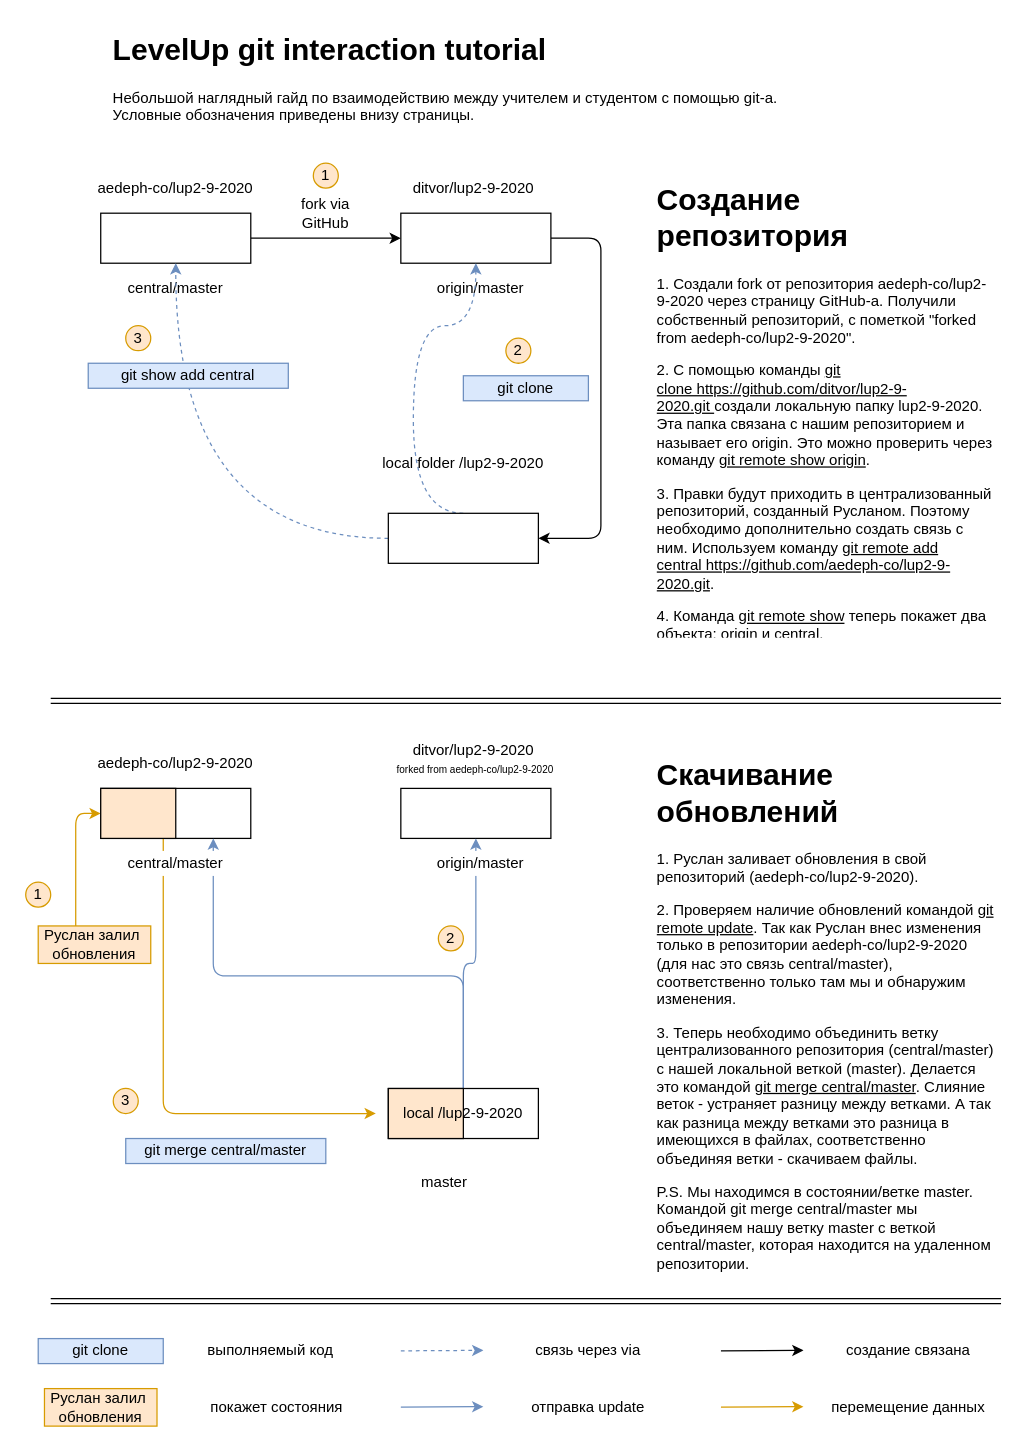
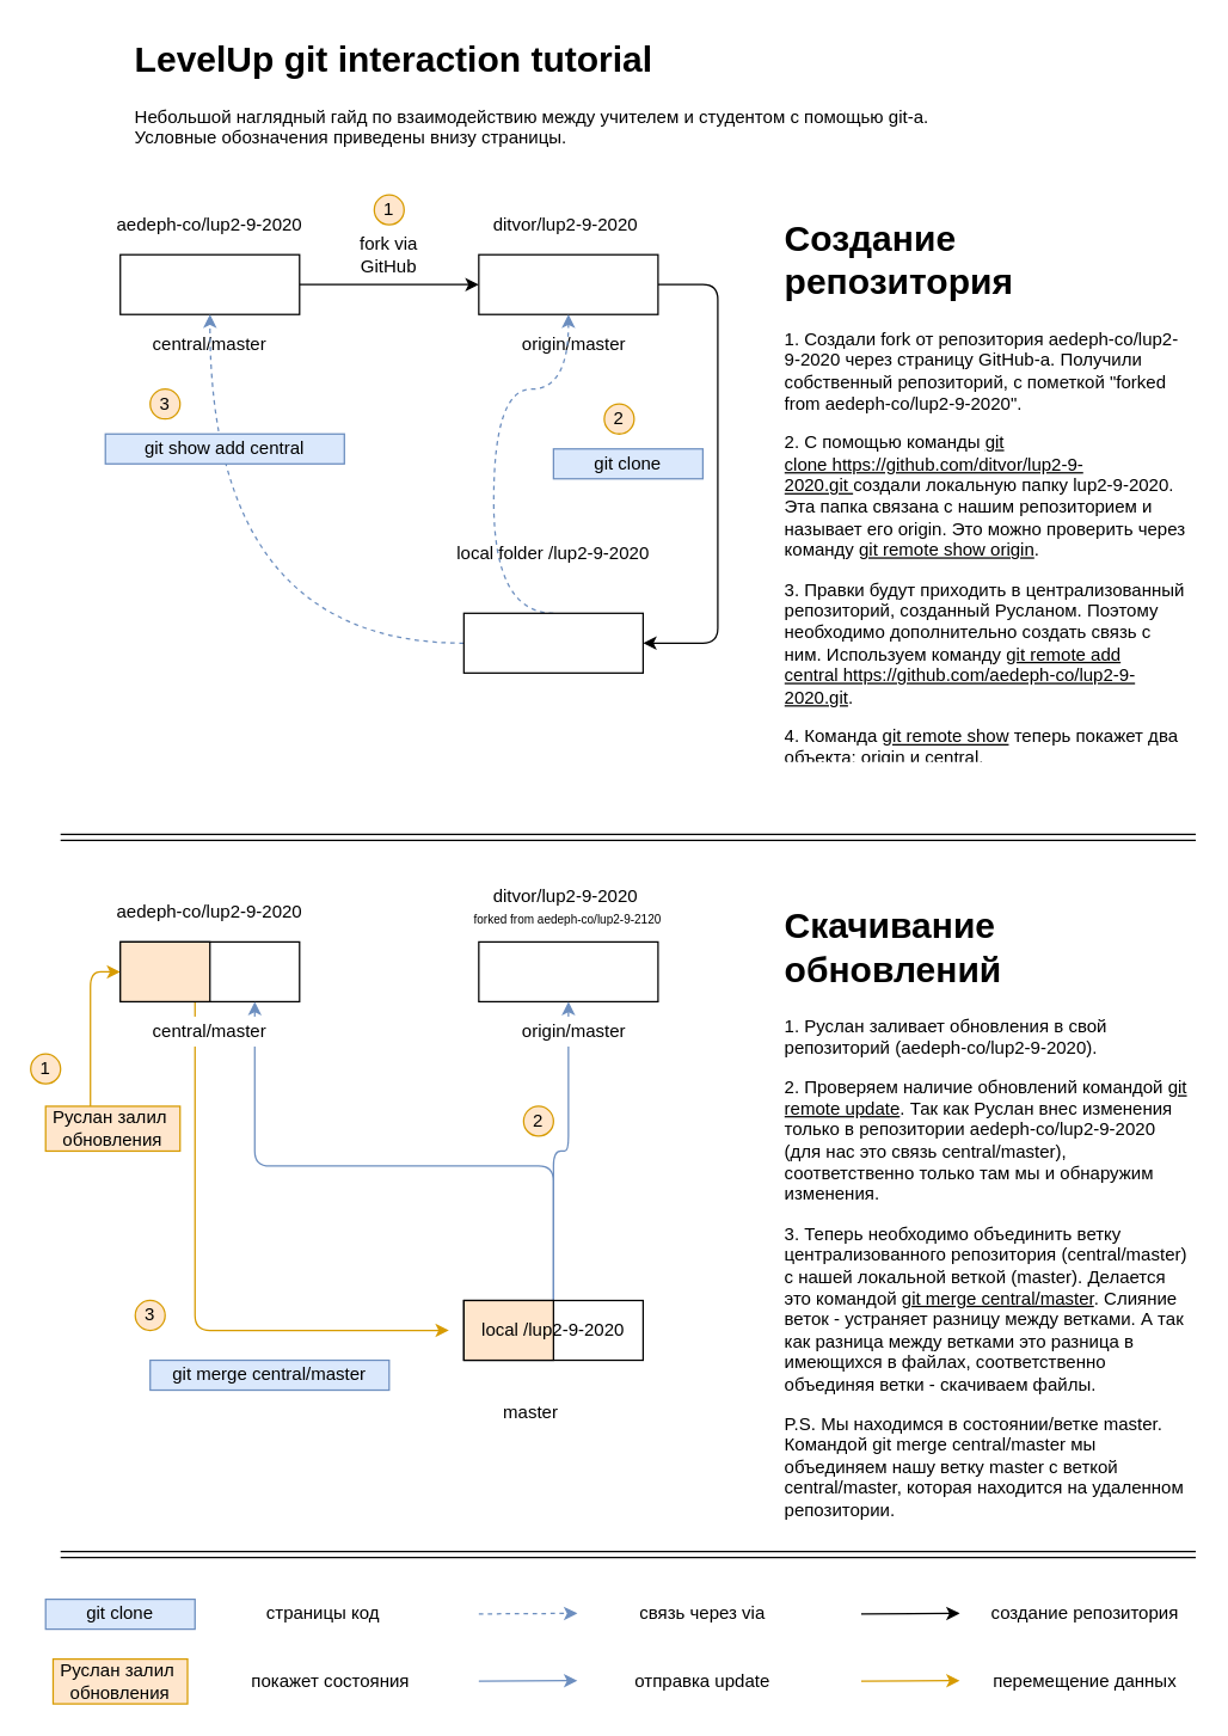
  <mxCell id="0" />
  <mxCell id="1" parent="0" />
  <mxCell id="2" style="edgeStyle=orthogonalEdgeStyle;rounded=0;orthogonalLoop=1;jettySize=auto;html=1;entryX=0;entryY=0.5;entryDx=0;entryDy=0;" parent="1" source="3" target="6" edge="1"><mxGeometry relative="1" as="geometry" /></mxCell>
  <mxCell id="3" value="" style="rounded=0;whiteSpace=wrap;html=1;" parent="1" vertex="1"><mxGeometry x="80" y="170" width="120" height="40" as="geometry" /></mxCell>
  <mxCell id="4" value="aedeph-co/lup2-9-2020" style="text;html=1;strokeColor=none;fillColor=none;align=center;verticalAlign=middle;whiteSpace=wrap;rounded=0;" parent="1" vertex="1"><mxGeometry x="70" y="140" width="140" height="20" as="geometry" /></mxCell>
  <mxCell id="5" style="edgeStyle=orthogonalEdgeStyle;rounded=1;orthogonalLoop=1;jettySize=auto;html=1;entryX=1;entryY=0.5;entryDx=0;entryDy=0;" parent="1" source="6" target="13" edge="1"><mxGeometry relative="1" as="geometry"><Array as="points"><mxPoint x="480" y="190" /><mxPoint x="480" y="430" /></Array></mxGeometry></mxCell>
  <mxCell id="6" value="" style="rounded=0;whiteSpace=wrap;html=1;" parent="1" vertex="1"><mxGeometry x="320" y="170" width="120" height="40" as="geometry" /></mxCell>
  <mxCell id="7" value="ditvor/lup2-9-2020&amp;nbsp;" style="text;html=1;strokeColor=none;fillColor=none;align=center;verticalAlign=middle;whiteSpace=wrap;rounded=0;" parent="1" vertex="1"><mxGeometry x="310" y="140" width="140" height="20" as="geometry" /></mxCell>
  <mxCell id="8" value="fork via GitHub" style="text;html=1;strokeColor=none;fillColor=none;align=center;verticalAlign=middle;whiteSpace=wrap;rounded=0;" parent="1" vertex="1"><mxGeometry x="230" y="160" width="60" height="20" as="geometry" /></mxCell>
  <mxCell id="9" value="origin/master" style="text;html=1;align=center;verticalAlign=middle;whiteSpace=wrap;rounded=0;fillColor=#ffffff;" parent="1" vertex="1"><mxGeometry x="344" y="220" width="80" height="20" as="geometry" /></mxCell>
  <mxCell id="10" value="central/master" style="text;html=1;strokeColor=none;align=center;verticalAlign=middle;whiteSpace=wrap;rounded=0;fillColor=#ffffff;" parent="1" vertex="1"><mxGeometry x="100" y="220" width="80" height="20" as="geometry" /></mxCell>
  <mxCell id="11" style="edgeStyle=orthogonalEdgeStyle;curved=1;orthogonalLoop=1;jettySize=auto;html=1;entryX=0.5;entryY=1;entryDx=0;entryDy=0;exitX=0.5;exitY=0;exitDx=0;exitDy=0;fillColor=#dae8fc;strokeColor=#6c8ebf;dashed=1;" parent="1" source="13" target="6" edge="1"><mxGeometry relative="1" as="geometry"><Array as="points"><mxPoint x="330" y="410" /><mxPoint x="330" y="260" /><mxPoint x="380" y="260" /></Array></mxGeometry></mxCell>
  <mxCell id="12" style="edgeStyle=orthogonalEdgeStyle;curved=1;orthogonalLoop=1;jettySize=auto;html=1;dashed=1;fillColor=#dae8fc;strokeColor=#6c8ebf;" parent="1" source="13" target="3" edge="1"><mxGeometry relative="1" as="geometry" /></mxCell>
  <mxCell id="13" value="" style="rounded=0;whiteSpace=wrap;html=1;" parent="1" vertex="1"><mxGeometry x="310" y="410" width="120" height="40" as="geometry" /></mxCell>
  <mxCell id="14" value="git clone" style="text;html=1;strokeColor=#6c8ebf;fillColor=#dae8fc;align=center;verticalAlign=middle;whiteSpace=wrap;rounded=0;" parent="1" vertex="1"><mxGeometry x="370" y="300" width="100" height="20" as="geometry" /></mxCell>
  <mxCell id="15" value="local folder /lup2-9-2020" style="text;html=1;strokeColor=none;fillColor=none;align=center;verticalAlign=middle;whiteSpace=wrap;rounded=0;" parent="1" vertex="1"><mxGeometry x="300" y="360" width="140" height="20" as="geometry" /></mxCell>
  <mxCell id="16" value="&lt;h1&gt;Создание репозитория&lt;/h1&gt;&lt;p&gt;1. Создали fork от репозитория aedeph-co/lup2-9-2020 через страницу GitHub-а. Получили собственный репозиторий, с пометкой &quot;forked from aedeph-co/lup2-9-2020&quot;.&lt;/p&gt;&lt;p&gt;2. С помощью команды &lt;u&gt;git clone&amp;nbsp;https://github.com/ditvor/lup2-9-2020.git&amp;nbsp;&lt;/u&gt;создали локальную папку lup2-9-2020. Эта папка связана с нашим репозиторием и называет его origin. Это можно проверить через команду &lt;u&gt;git remote show origin&lt;/u&gt;.&lt;/p&gt;&lt;p&gt;3. Правки будут приходить в централизованный репозиторий, созданный Русланом. Поэтому необходимо дополнительно создать связь с ним. Используем команду &lt;u&gt;git remote add central&amp;nbsp;https://github.com/aedeph-co/lup2-9-2020.git&lt;/u&gt;.&lt;/p&gt;&lt;p&gt;4. Команда&amp;nbsp;&lt;u&gt;git remote show&lt;/u&gt;&amp;nbsp;теперь покажет два объекта: origin и central.&lt;/p&gt;" style="text;html=1;strokeColor=none;fillColor=none;spacing=5;spacingTop=-20;whiteSpace=wrap;overflow=hidden;rounded=0;" parent="1" vertex="1"><mxGeometry x="520" y="140" width="280" height="370" as="geometry" /></mxCell>
  <mxCell id="17" value="" style="rounded=0;whiteSpace=wrap;html=1;" parent="1" vertex="1"><mxGeometry x="80" y="630" width="120" height="40" as="geometry" /></mxCell>
  <mxCell id="18" value="aedeph-co/lup2-9-2020" style="text;html=1;strokeColor=none;fillColor=none;align=center;verticalAlign=middle;whiteSpace=wrap;rounded=0;" parent="1" vertex="1"><mxGeometry x="70" y="600" width="140" height="20" as="geometry" /></mxCell>
  <mxCell id="19" value="" style="rounded=0;whiteSpace=wrap;html=1;" parent="1" vertex="1"><mxGeometry x="320" y="630" width="120" height="40" as="geometry" /></mxCell>
  <mxCell id="20" value="ditvor/lup2-9-2020&amp;nbsp;" style="text;html=1;strokeColor=none;fillColor=none;align=center;verticalAlign=middle;whiteSpace=wrap;rounded=0;" parent="1" vertex="1"><mxGeometry x="310" y="590" width="140" height="20" as="geometry" /></mxCell>
  <mxCell id="21" style="edgeStyle=orthogonalEdgeStyle;rounded=1;orthogonalLoop=1;jettySize=auto;html=1;entryX=0.5;entryY=1;entryDx=0;entryDy=0;fillColor=#dae8fc;strokeColor=#6c8ebf;" parent="1" source="23" target="19" edge="1"><mxGeometry relative="1" as="geometry" /></mxCell>
  <mxCell id="22" style="edgeStyle=orthogonalEdgeStyle;rounded=1;orthogonalLoop=1;jettySize=auto;html=1;entryX=0.75;entryY=1;entryDx=0;entryDy=0;fillColor=#dae8fc;strokeColor=#6c8ebf;" parent="1" source="23" target="17" edge="1"><mxGeometry relative="1" as="geometry"><Array as="points"><mxPoint x="370" y="780" /><mxPoint x="170" y="780" /></Array></mxGeometry></mxCell>
  <mxCell id="23" value="" style="rounded=0;whiteSpace=wrap;html=1;" parent="1" vertex="1"><mxGeometry x="310" y="870" width="120" height="40" as="geometry" /></mxCell>
  <mxCell id="24" value="" style="shape=link;html=1;" parent="1" edge="1"><mxGeometry width="100" relative="1" as="geometry"><mxPoint x="40" y="560" as="sourcePoint" /><mxPoint x="800" y="560" as="targetPoint" /></mxGeometry></mxCell>
  <mxCell id="25" value="&lt;h1&gt;Скачивание обновлений&lt;/h1&gt;&lt;p&gt;1. Руслан заливает обновления в свой репозиторий (aedeph-co/lup2-9-2020).&lt;/p&gt;&lt;p&gt;2. Проверяем наличие обновлений командой &lt;u&gt;git remote update&lt;/u&gt;. Так как Руслан внес изменения только в репозитории aedeph-co/lup2-9-2020 (для нас это связь central/master), соответственно только там мы и обнаружим изменения.&amp;nbsp;&lt;/p&gt;&lt;p&gt;3. Теперь необходимо объединить ветку централизованного репозитория (central/master) с нашей локальной веткой (master). Делается это командой &lt;u&gt;git merge central/master&lt;/u&gt;. Слияние веток - устраняет разницу между ветками. А так как разница между ветками это разница в имеющихся в файлах, соответственно объединяя ветки - скачиваем файлы.&lt;/p&gt;&lt;p&gt;P.S. Мы находимся в состоянии/ветке master. Командой git merge central/master&amp;nbsp;мы объединяем нашу ветку master с веткой central/master, которая находится на удаленном репозитории.&lt;/p&gt;&lt;p&gt;&lt;br&gt;&lt;/p&gt;" style="text;html=1;strokeColor=none;fillColor=none;spacing=5;spacingTop=-20;whiteSpace=wrap;overflow=hidden;rounded=0;" parent="1" vertex="1"><mxGeometry x="520" y="600" width="280" height="430" as="geometry" /></mxCell>
  <mxCell id="26" value="git show add central" style="text;html=1;strokeColor=#6c8ebf;fillColor=#dae8fc;align=center;verticalAlign=middle;whiteSpace=wrap;rounded=0;" parent="1" vertex="1"><mxGeometry x="70" y="290" width="160" height="20" as="geometry" /></mxCell>
  <mxCell id="27" value="1" style="ellipse;whiteSpace=wrap;html=1;aspect=fixed;fillColor=#ffe6cc;strokeColor=#d79b00;" parent="1" vertex="1"><mxGeometry x="250" y="130" width="20" height="20" as="geometry" /></mxCell>
  <mxCell id="28" value="2" style="ellipse;whiteSpace=wrap;html=1;aspect=fixed;fillColor=#ffe6cc;strokeColor=#d79b00;" parent="1" vertex="1"><mxGeometry x="404" y="270" width="20" height="20" as="geometry" /></mxCell>
  <mxCell id="29" value="3" style="ellipse;whiteSpace=wrap;html=1;aspect=fixed;fillColor=#ffe6cc;strokeColor=#d79b00;" parent="1" vertex="1"><mxGeometry x="100" y="260" width="20" height="20" as="geometry" /></mxCell>
  <mxCell id="30" value="origin/master" style="text;html=1;align=center;verticalAlign=middle;whiteSpace=wrap;rounded=0;fillColor=#ffffff;" parent="1" vertex="1"><mxGeometry x="344" y="680" width="80" height="20" as="geometry" /></mxCell>
  <mxCell id="31" style="edgeStyle=orthogonalEdgeStyle;rounded=1;orthogonalLoop=1;jettySize=auto;html=1;entryX=0;entryY=0.5;entryDx=0;entryDy=0;fillColor=#ffe6cc;strokeColor=#d79b00;" parent="1" source="32" target="17" edge="1"><mxGeometry relative="1" as="geometry"><Array as="points"><mxPoint x="60" y="650" /></Array></mxGeometry></mxCell>
  <mxCell id="32" value="Руслан залил&amp;nbsp;&lt;br&gt;обновления" style="text;html=1;strokeColor=#d79b00;fillColor=#ffe6cc;align=center;verticalAlign=middle;whiteSpace=wrap;rounded=0;" parent="1" vertex="1"><mxGeometry x="30" y="740" width="90" height="30" as="geometry" /></mxCell>
- <mxCell id="33" value="&lt;font style=&quot;font-size: 8px&quot;&gt;forked from aedeph-co/lup2-9-2020&lt;/font&gt;" style="text;whiteSpace=wrap;html=1;" parent="1" vertex="1"><mxGeometry x="315" y="600" width="135" height="20" as="geometry" /></mxCell>
+ <mxCell id="33" value="&lt;font style=&quot;font-size: 8px&quot;&gt;forked from aedeph-co/lup2-9-2120&lt;/font&gt;" style="text;whiteSpace=wrap;html=1;" parent="1" vertex="1"><mxGeometry x="315" y="600" width="135" height="20" as="geometry" /></mxCell>
  <mxCell id="34" style="edgeStyle=orthogonalEdgeStyle;rounded=1;orthogonalLoop=1;jettySize=auto;html=1;entryX=0;entryY=0.5;entryDx=0;entryDy=0;fillColor=#ffe6cc;strokeColor=#d79b00;" parent="1" source="35" target="49" edge="1"><mxGeometry relative="1" as="geometry"><Array as="points"><mxPoint x="130" y="890" /></Array></mxGeometry></mxCell>
  <mxCell id="35" value="" style="rounded=0;whiteSpace=wrap;html=1;fillColor=#ffe6cc;" parent="1" vertex="1"><mxGeometry x="80" y="630" width="60" height="40" as="geometry" /></mxCell>
  <mxCell id="36" value="master" style="text;html=1;align=center;verticalAlign=middle;whiteSpace=wrap;rounded=0;fillColor=#ffffff;" parent="1" vertex="1"><mxGeometry x="315" y="935" width="80" height="20" as="geometry" /></mxCell>
  <mxCell id="37" value="central/master" style="text;html=1;strokeColor=none;align=center;verticalAlign=middle;whiteSpace=wrap;rounded=0;fillColor=#ffffff;" parent="1" vertex="1"><mxGeometry x="100" y="680" width="80" height="20" as="geometry" /></mxCell>
  <mxCell id="38" value="git merge central/master" style="text;html=1;strokeColor=#6c8ebf;fillColor=#dae8fc;align=center;verticalAlign=middle;whiteSpace=wrap;rounded=0;" parent="1" vertex="1"><mxGeometry x="100" y="910" width="160" height="20" as="geometry" /></mxCell>
  <mxCell id="39" value="1" style="ellipse;whiteSpace=wrap;html=1;aspect=fixed;fillColor=#ffe6cc;strokeColor=#d79b00;" parent="1" vertex="1"><mxGeometry x="20" y="705" width="20" height="20" as="geometry" /></mxCell>
  <mxCell id="40" value="2" style="ellipse;whiteSpace=wrap;html=1;aspect=fixed;fillColor=#ffe6cc;strokeColor=#d79b00;" parent="1" vertex="1"><mxGeometry x="350" y="740" width="20" height="20" as="geometry" /></mxCell>
  <mxCell id="41" value="3" style="ellipse;whiteSpace=wrap;html=1;aspect=fixed;fillColor=#ffe6cc;strokeColor=#d79b00;" parent="1" vertex="1"><mxGeometry x="90" y="870" width="20" height="20" as="geometry" /></mxCell>
  <mxCell id="42" value="&lt;h1&gt;LevelUp git interaction tutorial&lt;/h1&gt;&lt;p&gt;Небольшой наглядный гайд по взаимодействию между учителем и студентом с помощью git-а. Условные обозначения приведены внизу страницы.&lt;/p&gt;" style="text;html=1;strokeColor=none;fillColor=none;spacing=5;spacingTop=-20;whiteSpace=wrap;overflow=hidden;rounded=0;" parent="1" vertex="1"><mxGeometry x="85" y="20" width="590" height="90" as="geometry" /></mxCell>
  <mxCell id="43" value="" style="shape=link;html=1;" edge="1" parent="1"><mxGeometry width="100" relative="1" as="geometry"><mxPoint x="40" y="1040" as="sourcePoint" /><mxPoint x="800" y="1040" as="targetPoint" /></mxGeometry></mxCell>
  <mxCell id="44" value="git clone" style="text;html=1;strokeColor=#6c8ebf;fillColor=#dae8fc;align=center;verticalAlign=middle;whiteSpace=wrap;rounded=0;" vertex="1" parent="1"><mxGeometry x="30" y="1070" width="100" height="20" as="geometry" /></mxCell>
  <mxCell id="45" value="Руслан залил&amp;nbsp;&lt;br&gt;обновления" style="text;html=1;strokeColor=#d79b00;fillColor=#ffe6cc;align=center;verticalAlign=middle;whiteSpace=wrap;rounded=0;" vertex="1" parent="1"><mxGeometry x="35" y="1110" width="90" height="30" as="geometry" /></mxCell>
- <mxCell id="46" value="выполняемый код" style="text;html=1;align=center;verticalAlign=middle;whiteSpace=wrap;rounded=0;fillColor=#ffffff;" vertex="1" parent="1"><mxGeometry x="156" y="1070" width="120" height="20" as="geometry" /></mxCell>
+ <mxCell id="46" value="страницы код" style="text;html=1;align=center;verticalAlign=middle;whiteSpace=wrap;rounded=0;fillColor=#ffffff;" vertex="1" parent="1"><mxGeometry x="156" y="1070" width="120" height="20" as="geometry" /></mxCell>
  <mxCell id="47" value="покажет состояния" style="text;html=1;align=center;verticalAlign=middle;whiteSpace=wrap;rounded=0;fillColor=#ffffff;" vertex="1" parent="1"><mxGeometry x="156" y="1115" width="130" height="20" as="geometry" /></mxCell>
  <mxCell id="48" value="" style="rounded=0;whiteSpace=wrap;html=1;fillColor=#ffe6cc;" vertex="1" parent="1"><mxGeometry x="310" y="870" width="60" height="40" as="geometry" /></mxCell>
  <mxCell id="49" value="local /lup2-9-2020" style="text;html=1;strokeColor=none;fillColor=none;align=center;verticalAlign=middle;whiteSpace=wrap;rounded=0;" parent="1" vertex="1"><mxGeometry x="300" y="880" width="140" height="20" as="geometry" /></mxCell>
  <mxCell id="50" value="" style="endArrow=classic;html=1;dashed=1;fillColor=#dae8fc;strokeColor=#6c8ebf;" edge="1" parent="1"><mxGeometry width="50" height="50" relative="1" as="geometry"><mxPoint x="320" y="1079.82" as="sourcePoint" /><mxPoint x="386" y="1079.41" as="targetPoint" /></mxGeometry></mxCell>
  <mxCell id="51" value="связь через via" style="text;html=1;align=center;verticalAlign=middle;whiteSpace=wrap;rounded=0;fillColor=#ffffff;" vertex="1" parent="1"><mxGeometry x="410" y="1070" width="120" height="20" as="geometry" /></mxCell>
  <mxCell id="52" value="" style="endArrow=classic;html=1;fillColor=#dae8fc;strokeColor=#6c8ebf;" edge="1" parent="1"><mxGeometry width="50" height="50" relative="1" as="geometry"><mxPoint x="320" y="1124.82" as="sourcePoint" /><mxPoint x="386" y="1124.41" as="targetPoint" /></mxGeometry></mxCell>
  <mxCell id="53" value="отправка update" style="text;html=1;align=center;verticalAlign=middle;whiteSpace=wrap;rounded=0;fillColor=#ffffff;" vertex="1" parent="1"><mxGeometry x="410" y="1115" width="120" height="20" as="geometry" /></mxCell>
  <mxCell id="54" value="" style="endArrow=classic;html=1;fillColor=#dae8fc;" edge="1" parent="1"><mxGeometry width="50" height="50" relative="1" as="geometry"><mxPoint x="576" y="1079.82" as="sourcePoint" /><mxPoint x="642" y="1079.41" as="targetPoint" /></mxGeometry></mxCell>
- <mxCell id="55" value="создание связана" style="text;html=1;align=center;verticalAlign=middle;whiteSpace=wrap;rounded=0;fillColor=#ffffff;" vertex="1" parent="1"><mxGeometry x="656" y="1070" width="140" height="20" as="geometry" /></mxCell>
+ <mxCell id="55" value="создание репозитория" style="text;html=1;align=center;verticalAlign=middle;whiteSpace=wrap;rounded=0;fillColor=#ffffff;" vertex="1" parent="1"><mxGeometry x="656" y="1070" width="140" height="20" as="geometry" /></mxCell>
  <mxCell id="56" value="" style="endArrow=classic;html=1;fillColor=#ffe6cc;strokeColor=#d79b00;" edge="1" parent="1"><mxGeometry width="50" height="50" relative="1" as="geometry"><mxPoint x="576" y="1124.82" as="sourcePoint" /><mxPoint x="642" y="1124.41" as="targetPoint" /></mxGeometry></mxCell>
  <mxCell id="57" value="перемещение данных" style="text;html=1;align=center;verticalAlign=middle;whiteSpace=wrap;rounded=0;fillColor=#ffffff;" vertex="1" parent="1"><mxGeometry x="656" y="1115" width="140" height="20" as="geometry" /></mxCell>
